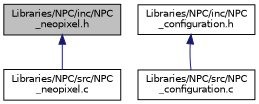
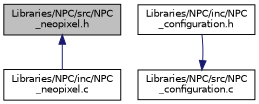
  digraph {
    node [color=black fillcolor=white fontname=Helvetica fontsize=10 shape=record style=filled]
    edge [color=midnightblue dir=back fontname=Helvetica fontsize=10 labelfontname=Helvetica labelfontsize=10 style=solid]
-   n1 [fillcolor=grey75 fontcolor=black height=0.2 label="Libraries/NPC/inc/NPC\l_neopixel.h" width=0.4]
-   n2 [height=0.2 label="Libraries/NPC/src/NPC\l_neopixel.c" width=0.4]
+   n1 [fillcolor=grey75 fontcolor=black height=0.2 label="Libraries/NPC/src/NPC\l_neopixel.h" width=0.4]
+   n2 [height=0.2 label="Libraries/NPC/inc/NPC\l_neopixel.c" width=0.4]
    n3 [height=0.2 label="Libraries/NPC/inc/NPC\l_configuration.h" width=0.4]
    n4 [height=0.2 label="Libraries/NPC/src/NPC\l_configuration.c" width=0.4]
    n1 -> n2
-   n3 -> n4
+   n4 -> n3
  }
